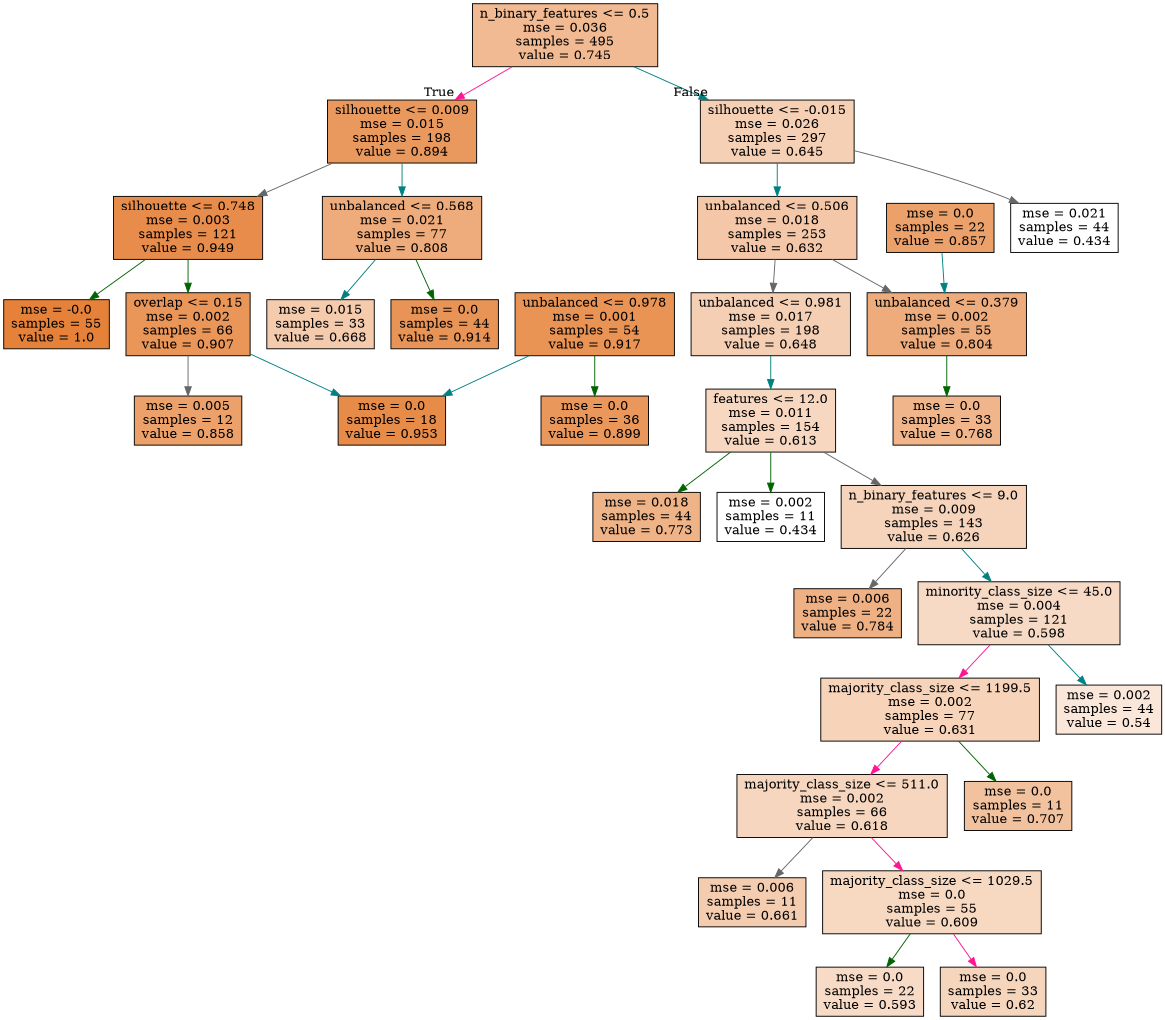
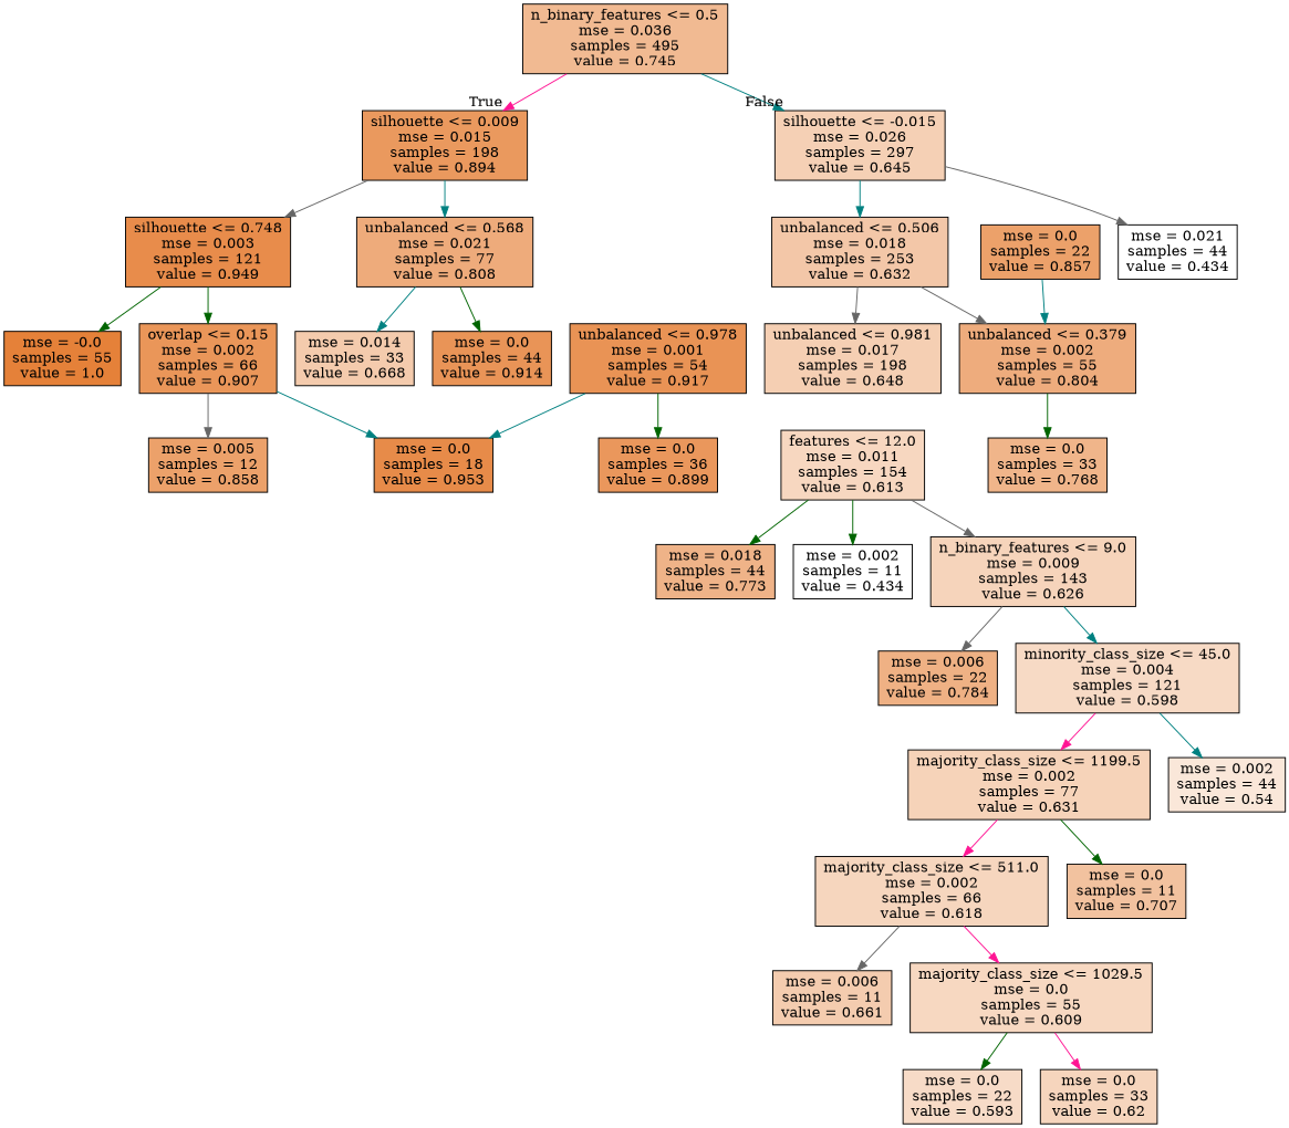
  digraph {
    node [color=black fillcolor="#e5813900" shape=box style=filled]
    edge [color=teal]
    n1 [fillcolor="#e581398c" label="n_binary_features <= 0.5\nmse = 0.036\nsamples = 495\nvalue = 0.745"]
    n2 [fillcolor="#e58139cf" label="silhouette <= 0.009\nmse = 0.015\nsamples = 198\nvalue = 0.894"]
    n3 [fillcolor="#e581395f" label="silhouette <= -0.015\nmse = 0.026\nsamples = 297\nvalue = 0.645"]
    n4 [fillcolor="#e58139a9" label="unbalanced <= 0.568\nmse = 0.021\nsamples = 77\nvalue = 0.808"]
    n5 [fillcolor="#e58139e8" label="silhouette <= 0.748\nmse = 0.003\nsamples = 121\nvalue = 0.949"]
    n6 [label="mse = 0.021\nsamples = 44\nvalue = 0.434"]
    n7 [fillcolor="#e5813970" label="unbalanced <= 0.506\nmse = 0.018\nsamples = 253\nvalue = 0.632"]
    n8 [fillcolor="#e58139d8" label="mse = 0.0\nsamples = 44\nvalue = 0.914"]
-   n9 [fillcolor="#e5813969" label="mse = 0.015\nsamples = 33\nvalue = 0.668"]
+   n9 [fillcolor="#e5813969" label="mse = 0.014\nsamples = 33\nvalue = 0.668"]
    n10 [fillcolor="#e58139d5" label="overlap <= 0.15\nmse = 0.002\nsamples = 66\nvalue = 0.907"]
    n11 [fillcolor="#e58139ff" label="mse = -0.0\nsamples = 55\nvalue = 1.0"]
    n12 [fillcolor="#e58139bf" label="mse = 0.005\nsamples = 12\nvalue = 0.858"]
    n13 [fillcolor="#e58139ea" label="mse = 0.0\nsamples = 18\nvalue = 0.953"]
    n14 [fillcolor="#e58139da" label="unbalanced <= 0.978\nmse = 0.001\nsamples = 54\nvalue = 0.917"]
    n15 [fillcolor="#e58139d2" label="mse = 0.0\nsamples = 36\nvalue = 0.899"]
    n16 [fillcolor="#e58139a7" label="unbalanced <= 0.379\nmse = 0.002\nsamples = 55\nvalue = 0.804"]
    n17 [fillcolor="#e5813961" label="unbalanced <= 0.981\nmse = 0.017\nsamples = 198\nvalue = 0.648"]
    n18 [fillcolor="#e5813996" label="mse = 0.0\nsamples = 33\nvalue = 0.768"]
    n19 [fillcolor="#e5813951" label="features <= 12.0\nmse = 0.011\nsamples = 154\nvalue = 0.613"]
    n20 [fillcolor="#e58139bf" label="mse = 0.0\nsamples = 22\nvalue = 0.857"]
    n21 [fillcolor="#e5813999" label="mse = 0.018\nsamples = 44\nvalue = 0.773"]
    n22 [label="mse = 0.002\nsamples = 11\nvalue = 0.434"]
    n23 [fillcolor="#e5813957" label="n_binary_features <= 9.0\nmse = 0.009\nsamples = 143\nvalue = 0.626"]
    n24 [fillcolor="#e581399e" label="mse = 0.006\nsamples = 22\nvalue = 0.784"]
    n25 [fillcolor="#e581394a" label="minority_class_size <= 45.0\nmse = 0.004\nsamples = 121\nvalue = 0.598"]
    n26 [fillcolor="#e5813959" label="majority_class_size <= 1199.5\nmse = 0.002\nsamples = 77\nvalue = 0.631"]
    n27 [fillcolor="#e5813930" label="mse = 0.002\nsamples = 44\nvalue = 0.54"]
    n28 [fillcolor="#e5813953" label="majority_class_size <= 511.0\nmse = 0.002\nsamples = 66\nvalue = 0.618"]
    n29 [fillcolor="#e581397b" label="mse = 0.0\nsamples = 11\nvalue = 0.707"]
    n30 [fillcolor="#e5813966" label="mse = 0.006\nsamples = 11\nvalue = 0.661"]
    n31 [fillcolor="#e581394f" label="majority_class_size <= 1029.5\nmse = 0.0\nsamples = 55\nvalue = 0.609"]
    n32 [fillcolor="#e5813948" label="mse = 0.0\nsamples = 22\nvalue = 0.593"]
    n33 [fillcolor="#e5813954" label="mse = 0.0\nsamples = 33\nvalue = 0.62"]
    n1 -> n2 [color=deeppink headlabel=True labelangle=45 labeldistance=2.5]
    n1 -> n3 [headlabel=False labelangle=-45 labeldistance=2.5]
    n2 -> n4
    n2 -> n5 [color=gray40]
    n3 -> n6 [color=gray40]
    n3 -> n7
    n4 -> n8 [color=darkgreen]
    n4 -> n9
    n5 -> n10 [color=darkgreen]
    n5 -> n11 [color=darkgreen]
    n7 -> n16 [color=gray40]
    n7 -> n17 [color=gray40]
    n10 -> n12 [color=gray40]
    n10 -> n13
    n14 -> n13
    n14 -> n15 [color=darkgreen]
    n16 -> n18 [color=darkgreen]
-   n17 -> n19
    n19 -> n21 [color=darkgreen]
    n19 -> n22 [color=darkgreen]
    n19 -> n23 [color=gray40]
    n20 -> n16
    n23 -> n24 [color=gray40]
    n23 -> n25
    n25 -> n26 [color=deeppink]
    n25 -> n27
    n26 -> n28 [color=deeppink]
    n26 -> n29 [color=darkgreen]
    n28 -> n30 [color=gray40]
    n28 -> n31 [color=deeppink]
    n31 -> n32 [color=darkgreen]
    n31 -> n33 [color=deeppink]
  }
